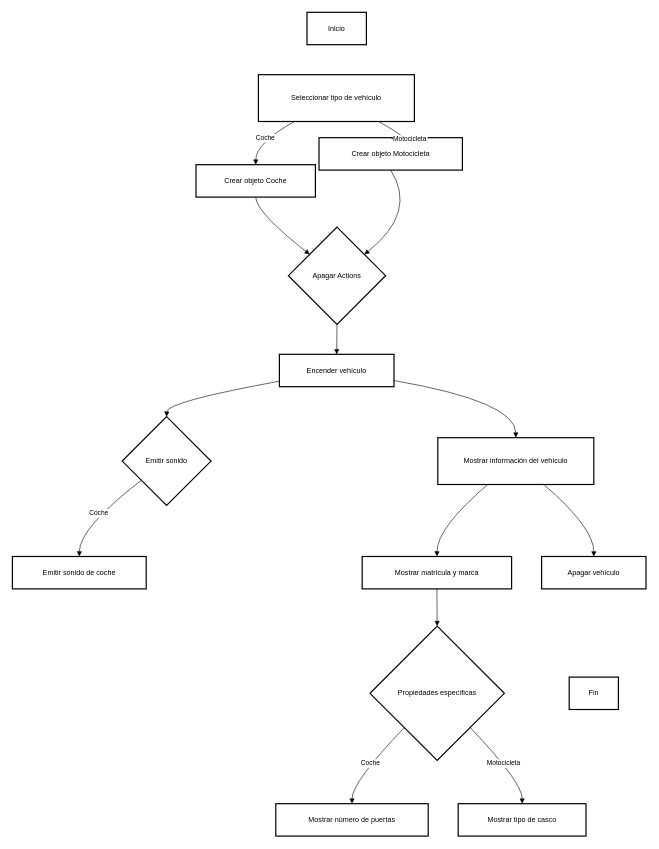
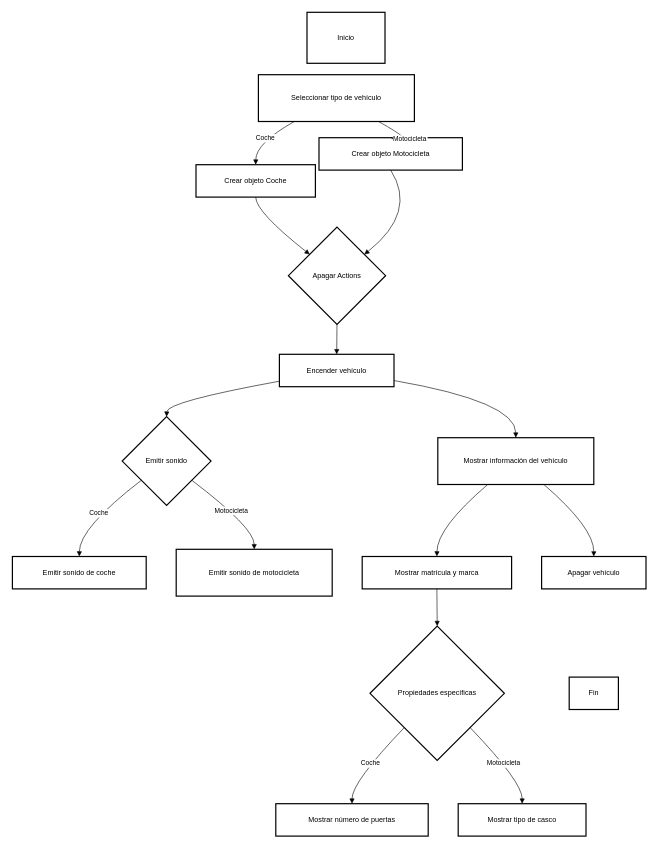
  <mxCell id="0" />
  <mxCell id="1" parent="0" />
- <mxCell id="2" value="Inicio" style="whiteSpace=wrap;strokeWidth=2;" parent="1" vertex="1"><mxGeometry x="511" y="20" width="99" height="54" as="geometry" /></mxCell>
+ <mxCell id="2" value="Inicio" style="whiteSpace=wrap;strokeWidth=2;" parent="1" vertex="1"><mxGeometry x="511" y="20" width="130" height="85" as="geometry" /></mxCell>
  <mxCell id="3" value="Seleccionar tipo de vehículo" style="whiteSpace=wrap;strokeWidth=2;" parent="1" vertex="1"><mxGeometry x="430" y="124" width="260" height="78" as="geometry" /></mxCell>
  <mxCell id="4" value="Crear objeto Coche" style="whiteSpace=wrap;strokeWidth=2;" parent="1" vertex="1"><mxGeometry x="326" y="274" width="199" height="54" as="geometry" /></mxCell>
  <mxCell id="5" value="Crear objeto Motocicleta" style="whiteSpace=wrap;strokeWidth=2;" parent="1" vertex="1"><mxGeometry x="531" y="229" width="239" height="54" as="geometry" /></mxCell>
  <mxCell id="6" value="Apagar Actions" style="rhombus;strokeWidth=2;whiteSpace=wrap;" parent="1" vertex="1"><mxGeometry x="480" y="378" width="162" height="162" as="geometry" /></mxCell>
  <mxCell id="7" value="Encender vehículo" style="whiteSpace=wrap;strokeWidth=2;" parent="1" vertex="1"><mxGeometry x="465" y="590" width="191" height="54" as="geometry" /></mxCell>
  <mxCell id="8" value="Emitir sonido" style="rhombus;strokeWidth=2;whiteSpace=wrap;" parent="1" vertex="1"><mxGeometry x="203" y="694" width="148" height="148" as="geometry" /></mxCell>
  <mxCell id="9" value="Emitir sonido de coche" style="whiteSpace=wrap;strokeWidth=2;" parent="1" vertex="1"><mxGeometry x="20" y="927" width="223" height="54" as="geometry" /></mxCell>
+ <mxCell id="10" value="Emitir sonido de motocicleta" style="whiteSpace=wrap;strokeWidth=2;" parent="1" vertex="1"><mxGeometry x="293" y="915" width="260" height="78" as="geometry" /></mxCell>
  <mxCell id="11" value="Mostrar información del vehículo" style="whiteSpace=wrap;strokeWidth=2;" parent="1" vertex="1"><mxGeometry x="729" y="729" width="260" height="78" as="geometry" /></mxCell>
  <mxCell id="12" value="Mostrar matrícula y marca" style="whiteSpace=wrap;strokeWidth=2;" parent="1" vertex="1"><mxGeometry x="603" y="927" width="249" height="54" as="geometry" /></mxCell>
  <mxCell id="13" value="Propiedades específicas" style="rhombus;strokeWidth=2;whiteSpace=wrap;" parent="1" vertex="1"><mxGeometry x="616" y="1043" width="224" height="224" as="geometry" /></mxCell>
  <mxCell id="14" value="Mostrar número de puertas" style="whiteSpace=wrap;strokeWidth=2;" parent="1" vertex="1"><mxGeometry x="459" y="1339" width="254" height="54" as="geometry" /></mxCell>
  <mxCell id="15" value="Mostrar tipo de casco" style="whiteSpace=wrap;strokeWidth=2;" parent="1" vertex="1"><mxGeometry x="763" y="1339" width="213" height="54" as="geometry" /></mxCell>
  <mxCell id="16" value="Apagar vehículo" style="whiteSpace=wrap;strokeWidth=2;" parent="1" vertex="1"><mxGeometry x="902" y="927" width="174" height="54" as="geometry" /></mxCell>
  <mxCell id="17" value="Fin" style="whiteSpace=wrap;strokeWidth=2;" parent="1" vertex="1"><mxGeometry x="948" y="1128" width="82" height="54" as="geometry" /></mxCell>
  <mxCell id="18" value="Coche" style="curved=1;startArrow=none;endArrow=block;exitX=0.23;exitY=1;entryX=0.5;entryY=0.01;" parent="1" source="3" target="4" edge="1"><mxGeometry relative="1" as="geometry"><Array as="points"><mxPoint x="426" y="238" /></Array></mxGeometry></mxCell>
  <mxCell id="19" value="Motocicleta" style="curved=1;startArrow=none;endArrow=block;exitX=0.77;exitY=1;entryX=0.5;entryY=0.01;" parent="1" source="3" target="5" edge="1"><mxGeometry relative="1" as="geometry"><Array as="points"><mxPoint x="695" y="238" /></Array></mxGeometry></mxCell>
  <mxCell id="20" value="" style="curved=1;startArrow=none;endArrow=block;exitX=0.5;exitY=1.01;entryX=0;entryY=0.11;" parent="1" source="4" target="6" edge="1"><mxGeometry relative="1" as="geometry"><Array as="points"><mxPoint x="426" y="353" /></Array></mxGeometry></mxCell>
  <mxCell id="21" value="" style="curved=1;startArrow=none;endArrow=block;exitX=0.5;exitY=1.01;entryX=1;entryY=0.11;" parent="1" source="5" target="6" edge="1"><mxGeometry relative="1" as="geometry"><Array as="points"><mxPoint x="695" y="353" /></Array></mxGeometry></mxCell>
  <mxCell id="22" value="" style="curved=1;startArrow=none;endArrow=block;exitX=0.5;exitY=1;entryX=0.5;entryY=0;" parent="1" source="6" target="7" edge="1"><mxGeometry relative="1" as="geometry"><Array as="points" /></mxGeometry></mxCell>
  <mxCell id="23" value="" style="curved=1;startArrow=none;endArrow=block;exitX=0;exitY=0.83;entryX=0.5;entryY=0;" parent="1" source="7" target="8" edge="1"><mxGeometry relative="1" as="geometry"><Array as="points"><mxPoint x="278" y="669" /></Array></mxGeometry></mxCell>
  <mxCell id="24" value="Coche" style="curved=1;startArrow=none;endArrow=block;exitX=0;exitY=0.88;entryX=0.5;entryY=0;" parent="1" source="8" target="9" edge="1"><mxGeometry relative="1" as="geometry"><Array as="points"><mxPoint x="132" y="879" /></Array></mxGeometry></mxCell>
+ <mxCell id="25" value="Motocicleta" style="curved=1;startArrow=none;endArrow=block;exitX=1;exitY=0.88;entryX=0.5;entryY=0;" parent="1" source="8" target="10" edge="1"><mxGeometry relative="1" as="geometry"><Array as="points"><mxPoint x="423" y="879" /></Array></mxGeometry></mxCell>
  <mxCell id="26" value="" style="curved=1;startArrow=none;endArrow=block;exitX=1;exitY=0.81;entryX=0.5;entryY=0;" parent="1" source="7" target="11" edge="1"><mxGeometry relative="1" as="geometry"><Array as="points"><mxPoint x="859" y="669" /></Array></mxGeometry></mxCell>
  <mxCell id="27" value="" style="curved=1;startArrow=none;endArrow=block;exitX=0.32;exitY=1;entryX=0.5;entryY=0;" parent="1" source="11" target="12" edge="1"><mxGeometry relative="1" as="geometry"><Array as="points"><mxPoint x="728" y="879" /></Array></mxGeometry></mxCell>
  <mxCell id="28" value="" style="curved=1;startArrow=none;endArrow=block;exitX=0.5;exitY=1;entryX=0.5;entryY=0;" parent="1" source="12" target="13" edge="1"><mxGeometry relative="1" as="geometry"><Array as="points" /></mxGeometry></mxCell>
  <mxCell id="29" value="Coche" style="curved=1;startArrow=none;endArrow=block;exitX=0.02;exitY=1;entryX=0.5;entryY=0;" parent="1" source="13" target="14" edge="1"><mxGeometry relative="1" as="geometry"><Array as="points"><mxPoint x="586" y="1303" /></Array></mxGeometry></mxCell>
  <mxCell id="30" value="Motocicleta" style="curved=1;startArrow=none;endArrow=block;exitX=0.98;exitY=1;entryX=0.5;entryY=0;" parent="1" source="13" target="15" edge="1"><mxGeometry relative="1" as="geometry"><Array as="points"><mxPoint x="870" y="1303" /></Array></mxGeometry></mxCell>
  <mxCell id="31" value="" style="curved=1;startArrow=none;endArrow=block;exitX=0.68;exitY=1;entryX=0.5;entryY=0;" parent="1" source="11" target="16" edge="1"><mxGeometry relative="1" as="geometry"><Array as="points"><mxPoint x="989" y="879" /></Array></mxGeometry></mxCell>
